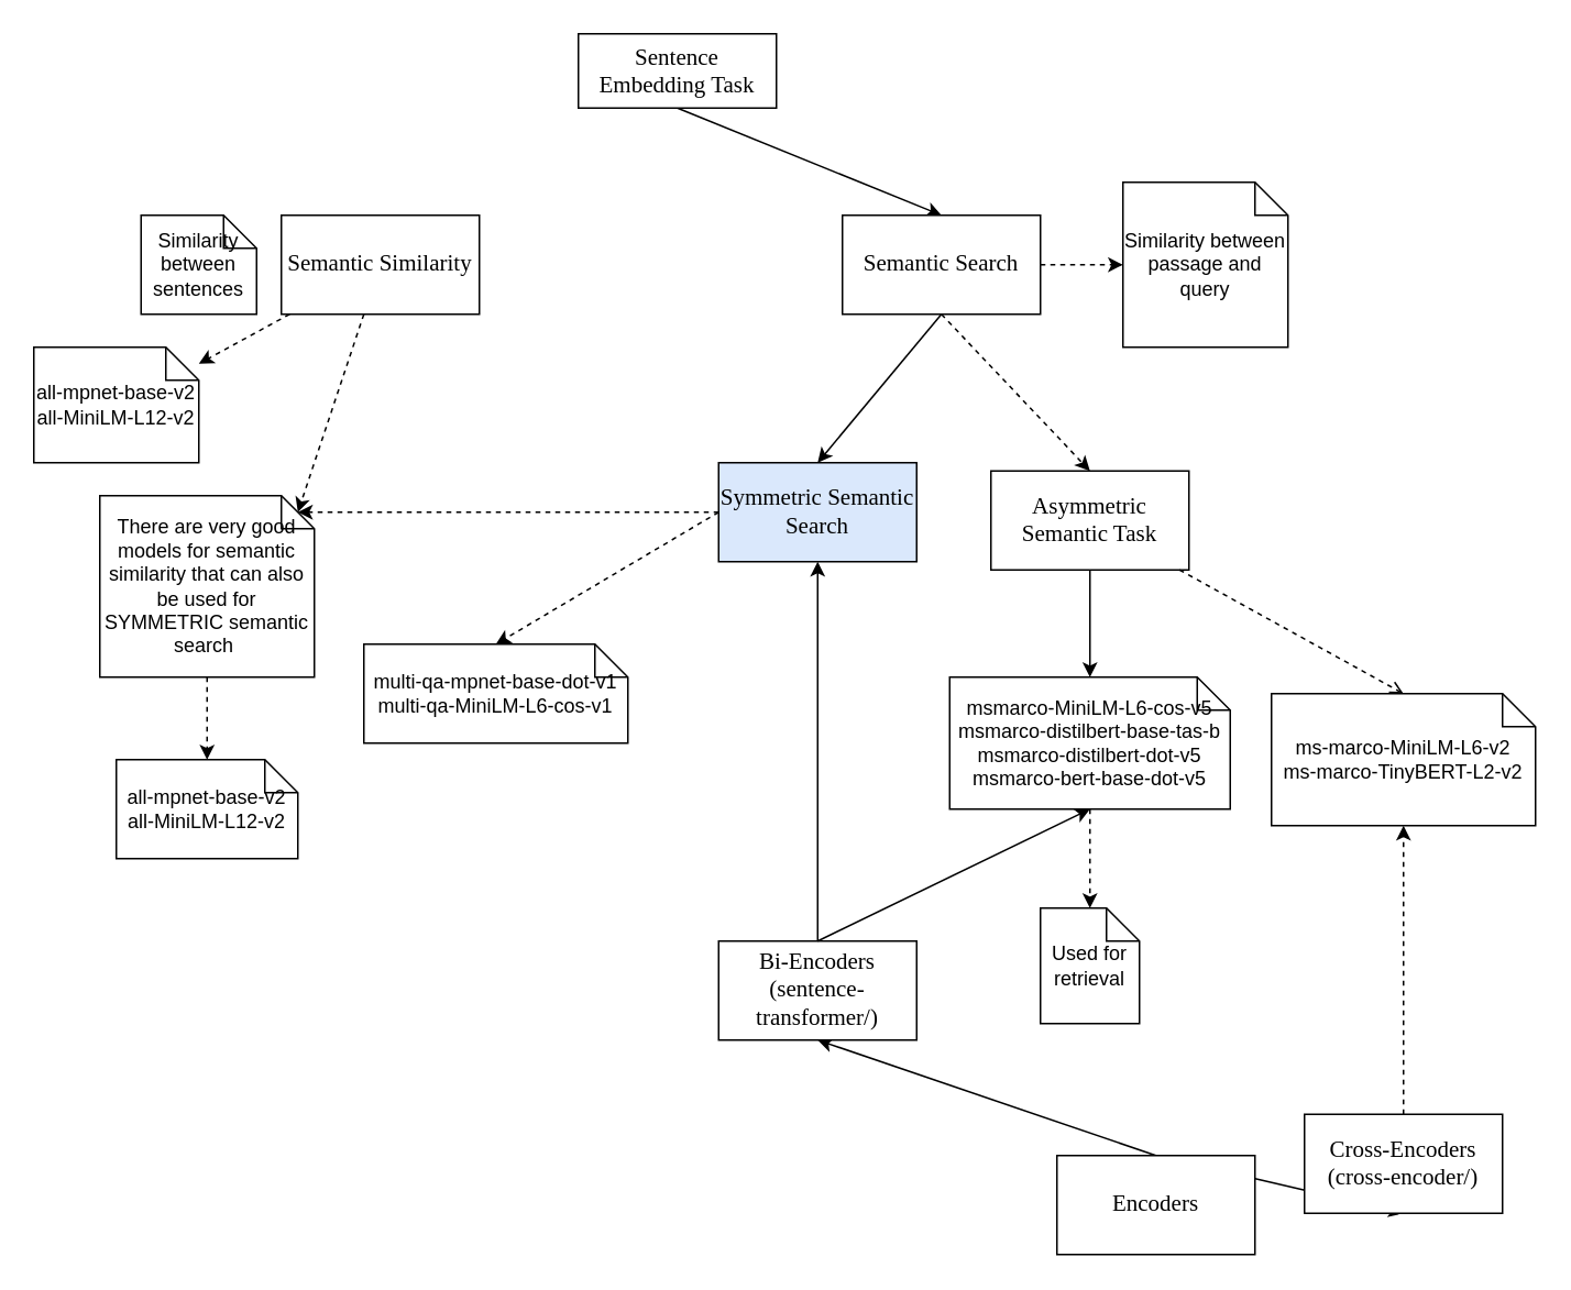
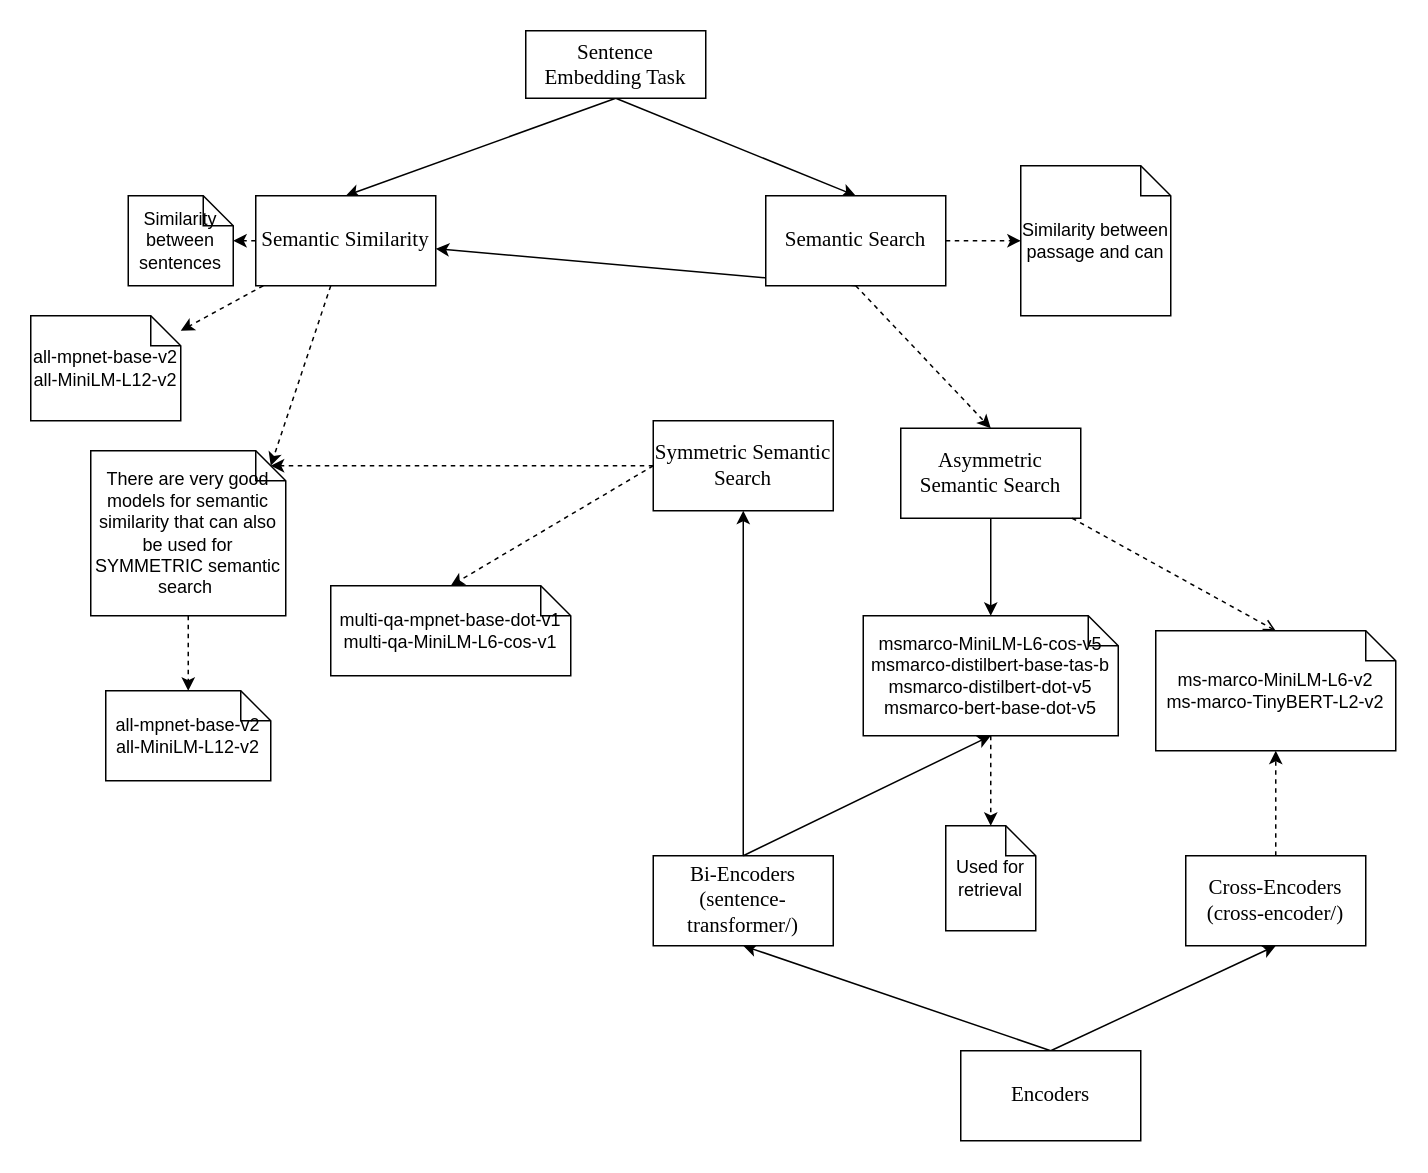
  <mxCell id="0" />
  <mxCell id="1" parent="0" />
+ <mxCell id="2" style="edgeStyle=none;html=1;entryX=0.5;entryY=0;entryDx=0;entryDy=0;exitX=0.5;exitY=1;exitDx=0;exitDy=0;" edge="1" parent="1" source="4" target="6"><mxGeometry relative="1" as="geometry" /></mxCell>
  <mxCell id="3" style="edgeStyle=none;html=1;exitX=0.5;exitY=1;exitDx=0;exitDy=0;entryX=0.5;entryY=0;entryDx=0;entryDy=0;" edge="1" parent="1" source="4" target="10"><mxGeometry relative="1" as="geometry" /></mxCell>
  <mxCell id="4" value="&lt;font face=&quot;Verdana&quot;&gt;&lt;span style=&quot;font-size: 14px;&quot;&gt;Sentence Embedding Task&lt;/span&gt;&lt;/font&gt;" style="rounded=0;whiteSpace=wrap;html=1;" vertex="1" parent="1"><mxGeometry x="350" y="20" width="120" height="45" as="geometry" /></mxCell>
+ <mxCell id="5" value="" style="edgeStyle=none;html=1;dashed=1;" edge="1" parent="1" source="6" target="11"><mxGeometry relative="1" as="geometry" /></mxCell>
  <mxCell id="6" value="&lt;font style=&quot;font-size: 14px;&quot; face=&quot;Verdana&quot;&gt;Semantic Similarity&lt;/font&gt;" style="rounded=0;whiteSpace=wrap;html=1;" vertex="1" parent="1"><mxGeometry x="170" y="130" width="120" height="60" as="geometry" /></mxCell>
  <mxCell id="7" value="" style="edgeStyle=none;html=1;dashed=1;" edge="1" parent="1" source="10" target="12"><mxGeometry relative="1" as="geometry" /></mxCell>
- <mxCell id="8" style="edgeStyle=none;html=1;entryX=0.5;entryY=0;entryDx=0;entryDy=0;exitX=0.5;exitY=1;exitDx=0;exitDy=0;" edge="1" parent="1" source="10" target="14"><mxGeometry relative="1" as="geometry" /></mxCell>
+ <mxCell id="8" style="edgeStyle=none;html=1;exitX=0.5;exitY=1;exitDx=0;exitDy=0;" edge="1" parent="1" source="10" target="6"><mxGeometry relative="1" as="geometry" /></mxCell>
  <mxCell id="9" style="edgeStyle=none;html=1;exitX=0.5;exitY=1;exitDx=0;exitDy=0;entryX=0.5;entryY=0;entryDx=0;entryDy=0;dashed=1;" edge="1" parent="1" source="10" target="23"><mxGeometry relative="1" as="geometry" /></mxCell>
  <mxCell id="10" value="&lt;font style=&quot;font-size: 14px;&quot; face=&quot;Verdana&quot;&gt;Semantic Search&lt;/font&gt;" style="rounded=0;whiteSpace=wrap;html=1;" vertex="1" parent="1"><mxGeometry x="510" y="130" width="120" height="60" as="geometry" /></mxCell>
  <mxCell id="11" value="Similarity between sentences" style="shape=note;size=20;whiteSpace=wrap;html=1;" vertex="1" parent="1"><mxGeometry x="85" y="130" width="70" height="60" as="geometry" /></mxCell>
- <mxCell id="12" value="Similarity between passage and query" style="shape=note;size=20;whiteSpace=wrap;html=1;" vertex="1" parent="1"><mxGeometry x="680" y="110" width="100" height="100" as="geometry" /></mxCell>
+ <mxCell id="12" value="Similarity between passage and can" style="shape=note;size=20;whiteSpace=wrap;html=1;" vertex="1" parent="1"><mxGeometry x="680" y="110" width="100" height="100" as="geometry" /></mxCell>
  <mxCell id="13" style="edgeStyle=none;html=1;entryX=0;entryY=0;entryDx=120;entryDy=10;entryPerimeter=0;dashed=1;" edge="1" parent="1" source="14" target="16"><mxGeometry relative="1" as="geometry"><mxPoint x="190" y="300" as="targetPoint" /></mxGeometry></mxCell>
- <mxCell id="14" value="&lt;font style=&quot;font-size: 14px;&quot; face=&quot;Verdana&quot;&gt;Symmetric Semantic Search&lt;/font&gt;" style="rounded=0;whiteSpace=wrap;html=1;fillColor=#dae8fc;" vertex="1" parent="1"><mxGeometry x="435" y="280" width="120" height="60" as="geometry" /></mxCell>
+ <mxCell id="14" value="&lt;font style=&quot;font-size: 14px;&quot; face=&quot;Verdana&quot;&gt;Symmetric Semantic Search&lt;/font&gt;" style="rounded=0;whiteSpace=wrap;html=1;" vertex="1" parent="1"><mxGeometry x="435" y="280" width="120" height="60" as="geometry" /></mxCell>
  <mxCell id="15" value="" style="edgeStyle=none;html=1;dashed=1;" edge="1" parent="1" source="16" target="18"><mxGeometry relative="1" as="geometry" /></mxCell>
  <mxCell id="16" value="There are very good models for semantic similarity that can also be used for SYMMETRIC semantic search&amp;nbsp;" style="shape=note;size=20;whiteSpace=wrap;html=1;" vertex="1" parent="1"><mxGeometry x="60" y="300" width="130" height="110" as="geometry" /></mxCell>
  <mxCell id="17" style="edgeStyle=none;html=1;entryX=0;entryY=0;entryDx=120;entryDy=10;entryPerimeter=0;dashed=1;" edge="1" parent="1" source="6" target="16"><mxGeometry relative="1" as="geometry" /></mxCell>
  <mxCell id="18" value="all-mpnet-base-v2&lt;div&gt;all-MiniLM-L12-v2&lt;/div&gt;" style="shape=note;size=20;whiteSpace=wrap;html=1;" vertex="1" parent="1"><mxGeometry x="70" y="460" width="110" height="60" as="geometry" /></mxCell>
  <mxCell id="19" value="all-mpnet-base-v2&lt;div&gt;all-MiniLM-L12-v2&lt;/div&gt;" style="shape=note;size=20;whiteSpace=wrap;html=1;" vertex="1" parent="1"><mxGeometry x="20" y="210" width="100" height="70" as="geometry" /></mxCell>
  <mxCell id="20" style="edgeStyle=none;html=1;entryX=0;entryY=0;entryDx=100;entryDy=10;entryPerimeter=0;dashed=1;" edge="1" parent="1" source="6" target="19"><mxGeometry relative="1" as="geometry" /></mxCell>
  <mxCell id="21" value="multi-qa-mpnet-base-dot-v1&lt;div&gt;multi-qa-MiniLM-L6-cos-v1&lt;/div&gt;" style="shape=note;size=20;whiteSpace=wrap;html=1;" vertex="1" parent="1"><mxGeometry x="220" y="390" width="160" height="60" as="geometry" /></mxCell>
  <mxCell id="22" style="edgeStyle=none;html=1;exitX=0;exitY=0.5;exitDx=0;exitDy=0;entryX=0.5;entryY=0;entryDx=0;entryDy=0;entryPerimeter=0;dashed=1;" edge="1" parent="1" source="14" target="21"><mxGeometry relative="1" as="geometry" /></mxCell>
- <mxCell id="23" value="&lt;font style=&quot;font-size: 14px;&quot; face=&quot;Verdana&quot;&gt;Asymmetric Semantic Task&lt;/font&gt;" style="rounded=0;whiteSpace=wrap;html=1;" vertex="1" parent="1"><mxGeometry x="600" y="285" width="120" height="60" as="geometry" /></mxCell>
+ <mxCell id="23" value="&lt;font style=&quot;font-size: 14px;&quot; face=&quot;Verdana&quot;&gt;Asymmetric Semantic Search&lt;/font&gt;" style="rounded=0;whiteSpace=wrap;html=1;" vertex="1" parent="1"><mxGeometry x="600" y="285" width="120" height="60" as="geometry" /></mxCell>
  <mxCell id="24" style="edgeStyle=none;html=1;entryX=0.5;entryY=1;entryDx=0;entryDy=0;exitX=0.5;exitY=0;exitDx=0;exitDy=0;" edge="1" parent="1" source="26" target="28"><mxGeometry relative="1" as="geometry" /></mxCell>
  <mxCell id="25" style="edgeStyle=none;html=1;exitX=0.5;exitY=0;exitDx=0;exitDy=0;entryX=0.5;entryY=1;entryDx=0;entryDy=0;" edge="1" parent="1" source="26" target="30"><mxGeometry relative="1" as="geometry" /></mxCell>
  <mxCell id="26" value="&lt;font style=&quot;font-size: 14px;&quot; face=&quot;Verdana&quot;&gt;Encoders&lt;/font&gt;" style="rounded=0;whiteSpace=wrap;html=1;" vertex="1" parent="1"><mxGeometry x="640" y="700" width="120" height="60" as="geometry" /></mxCell>
  <mxCell id="27" style="edgeStyle=none;html=1;exitX=0.5;exitY=0;exitDx=0;exitDy=0;entryX=0.5;entryY=1;entryDx=0;entryDy=0;" edge="1" parent="1" source="28" target="14"><mxGeometry relative="1" as="geometry" /></mxCell>
  <mxCell id="28" value="&lt;font style=&quot;font-size: 14px;&quot; face=&quot;Verdana&quot;&gt;Bi-Encoders&lt;/font&gt;&lt;div&gt;&lt;font style=&quot;font-size: 14px;&quot; face=&quot;Verdana&quot;&gt;(sentence-transformer/)&lt;/font&gt;&lt;/div&gt;" style="rounded=0;whiteSpace=wrap;html=1;" vertex="1" parent="1"><mxGeometry x="435" y="570" width="120" height="60" as="geometry" /></mxCell>
  <mxCell id="29" style="edgeStyle=none;html=1;dashed=1;" edge="1" parent="1" source="30" target="31"><mxGeometry relative="1" as="geometry" /></mxCell>
- <mxCell id="30" value="&lt;font style=&quot;font-size: 14px;&quot; face=&quot;Verdana&quot;&gt;Cross-Encoders&lt;/font&gt;&lt;div&gt;&lt;font style=&quot;font-size: 14px;&quot; face=&quot;Verdana&quot;&gt;(cross-encoder/)&lt;/font&gt;&lt;/div&gt;" style="rounded=0;whiteSpace=wrap;html=1;" vertex="1" parent="1"><mxGeometry x="790" y="675" width="120" height="60" as="geometry" /></mxCell>
+ <mxCell id="30" value="&lt;font style=&quot;font-size: 14px;&quot; face=&quot;Verdana&quot;&gt;Cross-Encoders&lt;/font&gt;&lt;div&gt;&lt;font style=&quot;font-size: 14px;&quot; face=&quot;Verdana&quot;&gt;(cross-encoder/)&lt;/font&gt;&lt;/div&gt;" style="rounded=0;whiteSpace=wrap;html=1;" vertex="1" parent="1"><mxGeometry x="790" y="570" width="120" height="60" as="geometry" /></mxCell>
  <mxCell id="31" value="ms-marco-MiniLM-L6-v2&lt;div&gt;ms-marco-TinyBERT-L2-v2&lt;/div&gt;" style="shape=note;size=20;whiteSpace=wrap;html=1;" vertex="1" parent="1"><mxGeometry x="770" y="420" width="160" height="80" as="geometry" /></mxCell>
  <mxCell id="32" style="edgeStyle=none;html=1;entryX=0.5;entryY=0;entryDx=0;entryDy=0;entryPerimeter=0;dashed=1;endArrow=open;" edge="1" parent="1" source="23" target="31"><mxGeometry relative="1" as="geometry" /></mxCell>
  <mxCell id="33" value="msmarco-MiniLM-L6-cos-v5&lt;div&gt;msmarco-distilbert-base-tas-b&lt;br&gt;&lt;div&gt;msmarco-distilbert-dot-v5&lt;/div&gt;&lt;div&gt;msmarco-bert-base-dot-v5&lt;/div&gt;&lt;/div&gt;" style="shape=note;size=20;whiteSpace=wrap;html=1;" vertex="1" parent="1"><mxGeometry x="575" y="410" width="170" height="80" as="geometry" /></mxCell>
  <mxCell id="34" style="edgeStyle=none;html=1;exitX=0.5;exitY=0;exitDx=0;exitDy=0;entryX=0.5;entryY=1;entryDx=0;entryDy=0;entryPerimeter=0;" edge="1" parent="1" source="28" target="33"><mxGeometry relative="1" as="geometry" /></mxCell>
  <mxCell id="35" style="edgeStyle=none;html=1;exitX=0.5;exitY=1;exitDx=0;exitDy=0;entryX=0.5;entryY=0;entryDx=0;entryDy=0;entryPerimeter=0;" edge="1" parent="1" source="23" target="33"><mxGeometry relative="1" as="geometry" /></mxCell>
  <mxCell id="36" value="Used for retrieval" style="shape=note;size=20;whiteSpace=wrap;html=1;" vertex="1" parent="1"><mxGeometry x="630" y="550" width="60" height="70" as="geometry" /></mxCell>
  <mxCell id="37" style="edgeStyle=none;html=1;exitX=0.5;exitY=1;exitDx=0;exitDy=0;exitPerimeter=0;entryX=0.5;entryY=0;entryDx=0;entryDy=0;entryPerimeter=0;dashed=1;" edge="1" parent="1" source="33" target="36"><mxGeometry relative="1" as="geometry" /></mxCell>
